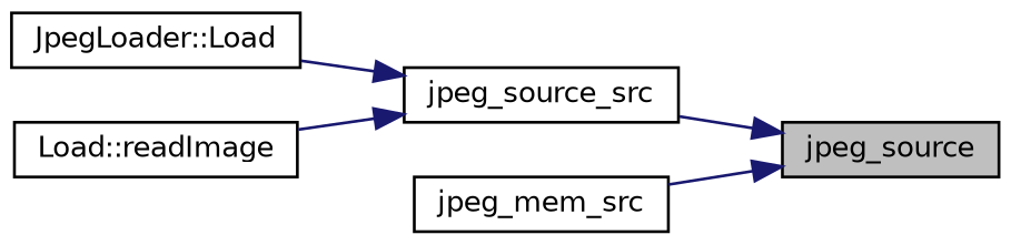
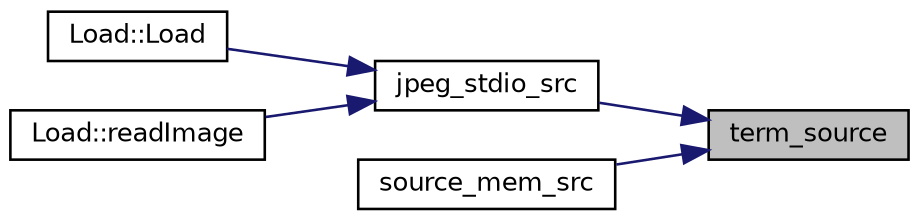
  digraph {
    rankdir=RL
    node [color=black fontname=Helvetica fontsize=10 shape=record]
    edge [color=midnightblue dir=back fontname=Helvetica fontsize=10 labelfontname=Helvetica labelfontsize=10 style=solid]
-   n1 [fillcolor=grey75 fontcolor=black height=0.2 label=jpeg_source style=filled width=0.4]
-   n2 [height=0.2 label=jpeg_source_src width=0.4]
-   n3 [height=0.2 label=jpeg_mem_src width=0.4]
-   n4 [height=0.2 label="JpegLoader::Load" width=0.4]
+   n1 [fillcolor=grey75 fontcolor=black height=0.2 label=term_source style=filled width=0.4]
+   n2 [height=0.2 label=jpeg_stdio_src width=0.4]
+   n3 [height=0.2 label=source_mem_src width=0.4]
+   n4 [height=0.2 label="Load::Load" width=0.4]
    n5 [height=0.2 label="Load::readImage" width=0.4]
    n1 -> n2
    n1 -> n3
    n2 -> n4
    n2 -> n5
  }
